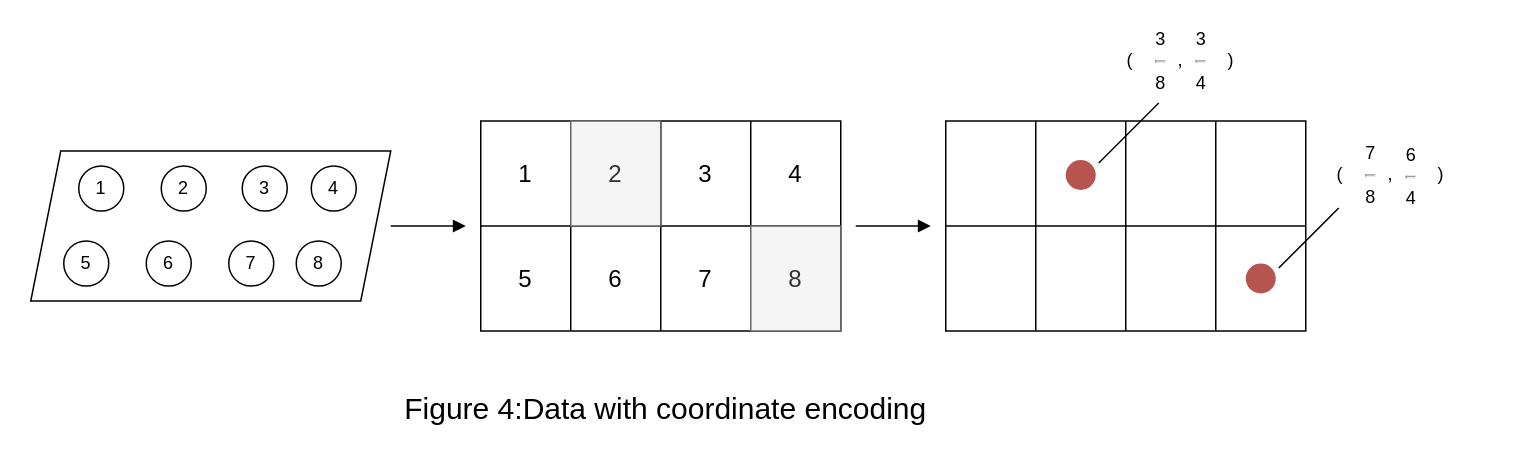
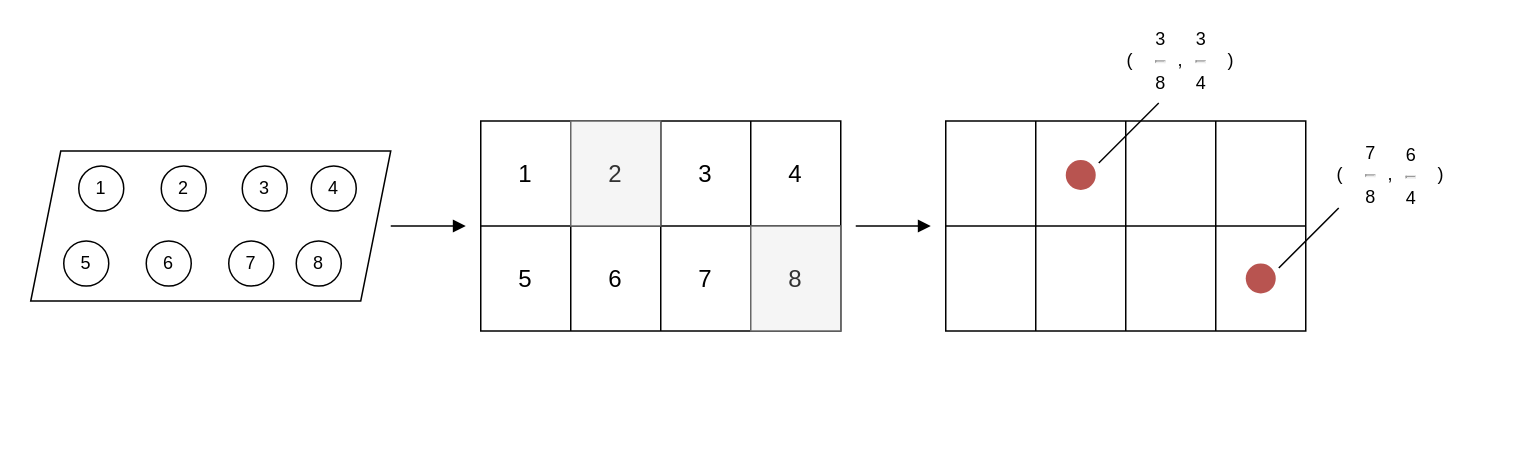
  <mxCell id="0" />
  <mxCell id="1" parent="0" />
  <mxCell id="2" value="" style="shape=parallelogram;perimeter=parallelogramPerimeter;whiteSpace=wrap;html=1;fixedSize=1;" vertex="1" parent="1"><mxGeometry x="20" y="100" width="240" height="100" as="geometry" /></mxCell>
  <mxCell id="3" value="1" style="ellipse;whiteSpace=wrap;html=1;aspect=fixed;" vertex="1" parent="1"><mxGeometry x="52" y="110" width="30" height="30" as="geometry" /></mxCell>
  <mxCell id="4" value="2" style="ellipse;whiteSpace=wrap;html=1;aspect=fixed;" vertex="1" parent="1"><mxGeometry x="107" y="110" width="30" height="30" as="geometry" /></mxCell>
  <mxCell id="5" value="3" style="ellipse;whiteSpace=wrap;html=1;aspect=fixed;" vertex="1" parent="1"><mxGeometry x="161" y="110" width="30" height="30" as="geometry" /></mxCell>
  <mxCell id="6" value="5" style="ellipse;whiteSpace=wrap;html=1;aspect=fixed;" vertex="1" parent="1"><mxGeometry x="42" y="160" width="30" height="30" as="geometry" /></mxCell>
  <mxCell id="7" value="6" style="ellipse;whiteSpace=wrap;html=1;aspect=fixed;" vertex="1" parent="1"><mxGeometry x="97" y="160" width="30" height="30" as="geometry" /></mxCell>
  <mxCell id="8" value="7" style="ellipse;whiteSpace=wrap;html=1;aspect=fixed;" vertex="1" parent="1"><mxGeometry x="152" y="160" width="30" height="30" as="geometry" /></mxCell>
  <mxCell id="9" value="4" style="ellipse;whiteSpace=wrap;html=1;aspect=fixed;" vertex="1" parent="1"><mxGeometry x="207" y="110" width="30" height="30" as="geometry" /></mxCell>
  <mxCell id="10" value="8" style="ellipse;whiteSpace=wrap;html=1;aspect=fixed;" vertex="1" parent="1"><mxGeometry x="197" y="160" width="30" height="30" as="geometry" /></mxCell>
- <mxCell id="11" value="&lt;font style=&quot;font-size: 20px&quot;&gt;Figure 4:Data with coordinate encoding&lt;/font&gt;" style="text;html=1;strokeColor=none;fillColor=none;align=center;verticalAlign=middle;whiteSpace=wrap;rounded=0;" vertex="1" parent="1"><mxGeometry x="250" y="260" width="387" height="22.93" as="geometry" /></mxCell>
  <mxCell id="12" value="" style="endArrow=block;html=1;endFill=1;" edge="1" parent="1"><mxGeometry width="50" height="50" relative="1" as="geometry"><mxPoint x="260" y="150" as="sourcePoint" /><mxPoint x="310" y="150" as="targetPoint" /></mxGeometry></mxCell>
  <mxCell id="13" value="" style="rounded=0;whiteSpace=wrap;html=1;" vertex="1" parent="1"><mxGeometry x="320" y="80" width="240" height="140" as="geometry" /></mxCell>
  <mxCell id="14" value="" style="endArrow=block;html=1;endFill=1;" edge="1" parent="1"><mxGeometry width="50" height="50" relative="1" as="geometry"><mxPoint x="570" y="150" as="sourcePoint" /><mxPoint x="620" y="150" as="targetPoint" /></mxGeometry></mxCell>
  <mxCell id="15" value="" style="endArrow=none;html=1;entryX=0.25;entryY=0;entryDx=0;entryDy=0;" edge="1" parent="1" target="13"><mxGeometry width="50" height="50" relative="1" as="geometry"><mxPoint x="380" y="220" as="sourcePoint" /><mxPoint x="490" y="110" as="targetPoint" /></mxGeometry></mxCell>
  <mxCell id="16" value="" style="endArrow=none;html=1;entryX=0.5;entryY=0;entryDx=0;entryDy=0;exitX=0.5;exitY=1;exitDx=0;exitDy=0;" edge="1" parent="1" source="13" target="13"><mxGeometry width="50" height="50" relative="1" as="geometry"><mxPoint x="390" y="240" as="sourcePoint" /><mxPoint x="390" y="90" as="targetPoint" /></mxGeometry></mxCell>
  <mxCell id="17" value="" style="endArrow=none;html=1;entryX=0.75;entryY=0;entryDx=0;entryDy=0;exitX=0.75;exitY=1;exitDx=0;exitDy=0;" edge="1" parent="1" source="13" target="13"><mxGeometry width="50" height="50" relative="1" as="geometry"><mxPoint x="400" y="250" as="sourcePoint" /><mxPoint x="400" y="100" as="targetPoint" /></mxGeometry></mxCell>
  <mxCell id="18" value="" style="rounded=0;whiteSpace=wrap;html=1;" vertex="1" parent="1"><mxGeometry x="630" y="80" width="240" height="140" as="geometry" /></mxCell>
  <mxCell id="19" value="" style="endArrow=none;html=1;entryX=0.25;entryY=0;entryDx=0;entryDy=0;" edge="1" parent="1" target="18"><mxGeometry width="50" height="50" relative="1" as="geometry"><mxPoint x="690" y="220" as="sourcePoint" /><mxPoint x="800" y="120" as="targetPoint" /></mxGeometry></mxCell>
  <mxCell id="20" value="" style="endArrow=none;html=1;entryX=0.5;entryY=0;entryDx=0;entryDy=0;exitX=0.5;exitY=1;exitDx=0;exitDy=0;" edge="1" parent="1" source="18" target="18"><mxGeometry width="50" height="50" relative="1" as="geometry"><mxPoint x="700" y="250" as="sourcePoint" /><mxPoint x="700" y="100" as="targetPoint" /></mxGeometry></mxCell>
  <mxCell id="21" value="" style="endArrow=none;html=1;entryX=0.75;entryY=0;entryDx=0;entryDy=0;exitX=0.75;exitY=1;exitDx=0;exitDy=0;" edge="1" parent="1" source="18" target="18"><mxGeometry width="50" height="50" relative="1" as="geometry"><mxPoint x="710" y="260" as="sourcePoint" /><mxPoint x="710" y="110" as="targetPoint" /></mxGeometry></mxCell>
  <mxCell id="22" value="" style="endArrow=none;html=1;exitX=0;exitY=0.5;exitDx=0;exitDy=0;entryX=1;entryY=0.5;entryDx=0;entryDy=0;" edge="1" parent="1" source="13" target="13"><mxGeometry width="50" height="50" relative="1" as="geometry"><mxPoint x="450" y="160" as="sourcePoint" /><mxPoint x="500" y="110" as="targetPoint" /></mxGeometry></mxCell>
  <mxCell id="23" value="" style="endArrow=none;html=1;exitX=0;exitY=0.5;exitDx=0;exitDy=0;entryX=1;entryY=0.5;entryDx=0;entryDy=0;" edge="1" parent="1" source="18" target="18"><mxGeometry width="50" height="50" relative="1" as="geometry"><mxPoint x="450" y="160" as="sourcePoint" /><mxPoint x="500" y="110" as="targetPoint" /></mxGeometry></mxCell>
  <mxCell id="24" value="&lt;font style=&quot;font-size: 16px&quot;&gt;1&lt;/font&gt;" style="text;html=1;strokeColor=none;fillColor=none;align=center;verticalAlign=middle;whiteSpace=wrap;rounded=0;" vertex="1" parent="1"><mxGeometry x="330" y="105" width="40" height="20" as="geometry" /></mxCell>
  <mxCell id="25" value="&lt;font style=&quot;font-size: 16px&quot;&gt;5&lt;/font&gt;" style="text;html=1;strokeColor=none;fillColor=none;align=center;verticalAlign=middle;whiteSpace=wrap;rounded=0;" vertex="1" parent="1"><mxGeometry x="330" y="175" width="40" height="20" as="geometry" /></mxCell>
  <mxCell id="26" value="&lt;span style=&quot;font-size: 16px&quot;&gt;6&lt;/span&gt;" style="text;html=1;strokeColor=none;fillColor=none;align=center;verticalAlign=middle;whiteSpace=wrap;rounded=0;" vertex="1" parent="1"><mxGeometry x="390" y="175" width="40" height="20" as="geometry" /></mxCell>
  <mxCell id="27" value="&lt;font style=&quot;font-size: 16px&quot;&gt;7&lt;/font&gt;" style="text;html=1;strokeColor=none;fillColor=none;align=center;verticalAlign=middle;whiteSpace=wrap;rounded=0;" vertex="1" parent="1"><mxGeometry x="450" y="175" width="40" height="20" as="geometry" /></mxCell>
  <mxCell id="28" value="&lt;span style=&quot;font-size: 16px&quot;&gt;8&lt;/span&gt;" style="text;html=1;strokeColor=#666666;fillColor=#f5f5f5;align=center;verticalAlign=middle;whiteSpace=wrap;rounded=0;fontColor=#333333;" vertex="1" parent="1"><mxGeometry x="500" y="150" width="60" height="70" as="geometry" /></mxCell>
  <mxCell id="29" value="&lt;font style=&quot;font-size: 16px&quot;&gt;2&lt;/font&gt;" style="text;html=1;strokeColor=#666666;fillColor=#f5f5f5;align=center;verticalAlign=middle;whiteSpace=wrap;rounded=0;fontColor=#333333;" vertex="1" parent="1"><mxGeometry x="380" y="80" width="60" height="70" as="geometry" /></mxCell>
  <mxCell id="30" value="&lt;font style=&quot;font-size: 16px&quot;&gt;3&lt;/font&gt;" style="text;html=1;strokeColor=none;fillColor=none;align=center;verticalAlign=middle;whiteSpace=wrap;rounded=0;" vertex="1" parent="1"><mxGeometry x="450" y="105" width="40" height="20" as="geometry" /></mxCell>
  <mxCell id="31" value="&lt;font style=&quot;font-size: 16px&quot;&gt;4&lt;/font&gt;" style="text;html=1;strokeColor=none;fillColor=none;align=center;verticalAlign=middle;whiteSpace=wrap;rounded=0;" vertex="1" parent="1"><mxGeometry x="510" y="105" width="40" height="20" as="geometry" /></mxCell>
  <mxCell id="32" value="" style="ellipse;whiteSpace=wrap;html=1;aspect=fixed;strokeColor=none;fillColor=#B85450;" vertex="1" parent="1"><mxGeometry x="710" y="106" width="20" height="20" as="geometry" /></mxCell>
  <mxCell id="33" value="" style="ellipse;whiteSpace=wrap;html=1;aspect=fixed;strokeColor=none;fillColor=#B85450;" vertex="1" parent="1"><mxGeometry x="830" y="175" width="20" height="20" as="geometry" /></mxCell>
  <mxCell id="34" value="" style="endArrow=none;html=1;" edge="1" parent="1"><mxGeometry width="50" height="50" relative="1" as="geometry"><mxPoint x="852" y="178" as="sourcePoint" /><mxPoint x="892" y="138" as="targetPoint" /></mxGeometry></mxCell>
  <mxCell id="35" value="" style="endArrow=none;html=1;" edge="1" parent="1"><mxGeometry width="50" height="50" relative="1" as="geometry"><mxPoint x="732" y="108" as="sourcePoint" /><mxPoint x="772" y="68" as="targetPoint" /></mxGeometry></mxCell>
  <mxCell id="36" value="3&lt;hr&gt;8" style="text;html=1;strokeColor=none;fillColor=none;align=center;verticalAlign=middle;whiteSpace=wrap;rounded=0;" vertex="1" parent="1"><mxGeometry x="760" y="20" width="26.67" height="40" as="geometry" /></mxCell>
  <mxCell id="37" value="3&lt;hr&gt;4" style="text;html=1;strokeColor=none;fillColor=none;align=center;verticalAlign=middle;whiteSpace=wrap;rounded=0;" vertex="1" parent="1"><mxGeometry x="786.67" y="20" width="26.67" height="40" as="geometry" /></mxCell>
  <mxCell id="38" value="(&amp;nbsp; &amp;nbsp; &amp;nbsp; &amp;nbsp; &amp;nbsp;,&amp;nbsp; &amp;nbsp; &amp;nbsp; &amp;nbsp; &amp;nbsp;)&amp;nbsp; &amp;nbsp; &amp;nbsp;" style="text;html=1;strokeColor=none;fillColor=none;align=center;verticalAlign=middle;whiteSpace=wrap;rounded=0;" vertex="1" parent="1"><mxGeometry x="740" y="30" width="110" height="20" as="geometry" /></mxCell>
  <mxCell id="39" value="7&lt;hr&gt;8" style="text;html=1;strokeColor=none;fillColor=none;align=center;verticalAlign=middle;whiteSpace=wrap;rounded=0;" vertex="1" parent="1"><mxGeometry x="900" y="96" width="26.67" height="40" as="geometry" /></mxCell>
  <mxCell id="40" value="6&lt;hr&gt;4" style="text;html=1;strokeColor=none;fillColor=none;align=center;verticalAlign=middle;whiteSpace=wrap;rounded=0;" vertex="1" parent="1"><mxGeometry x="926.67" y="96" width="26.67" height="41" as="geometry" /></mxCell>
  <mxCell id="41" value="(&amp;nbsp; &amp;nbsp; &amp;nbsp; &amp;nbsp; &amp;nbsp;,&amp;nbsp; &amp;nbsp; &amp;nbsp; &amp;nbsp; &amp;nbsp;)&amp;nbsp; &amp;nbsp; &amp;nbsp;" style="text;html=1;strokeColor=none;fillColor=none;align=center;verticalAlign=middle;whiteSpace=wrap;rounded=0;" vertex="1" parent="1"><mxGeometry x="880" y="106" width="110" height="20" as="geometry" /></mxCell>
